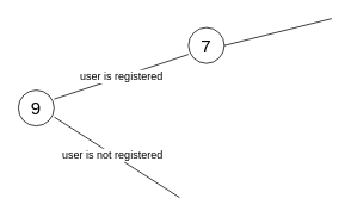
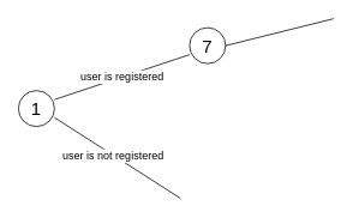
  <mxCell id="0" />
  <mxCell id="1" parent="0" />
- <mxCell id="2" value="9" style="ellipse;whiteSpace=wrap;html=1;aspect=fixed;fontSize=20;" vertex="1" parent="1"><mxGeometry x="20" y="100" width="40" height="40" as="geometry" /></mxCell>
+ <mxCell id="2" value="1" style="ellipse;whiteSpace=wrap;html=1;aspect=fixed;fontSize=20;" vertex="1" parent="1"><mxGeometry x="20" y="100" width="40" height="40" as="geometry" /></mxCell>
  <mxCell id="3" value="user is registered" style="endArrow=none;html=1;rounded=0;fontSize=12;" edge="1" parent="1"><mxGeometry width="50" height="50" relative="1" as="geometry"><mxPoint x="60" y="110" as="sourcePoint" /><mxPoint x="210" y="60" as="targetPoint" /></mxGeometry></mxCell>
  <mxCell id="4" value="user is not registered" style="endArrow=none;html=1;rounded=0;fontSize=12;" edge="1" parent="1"><mxGeometry x="-0.066" y="-1" width="50" height="50" relative="1" as="geometry"><mxPoint x="60" y="130" as="sourcePoint" /><mxPoint x="200" y="220" as="targetPoint" /><mxPoint as="offset" /></mxGeometry></mxCell>
  <mxCell id="5" value="7" style="ellipse;whiteSpace=wrap;html=1;aspect=fixed;fontStyle=0;fontSize=20;" vertex="1" parent="1"><mxGeometry x="210" y="30" width="40" height="40" as="geometry" /></mxCell>
  <mxCell id="6" value="" style="endArrow=none;html=1;rounded=0;exitX=1;exitY=0.5;exitDx=0;exitDy=0;" edge="1" parent="1" source="5"><mxGeometry width="50" height="50" relative="1" as="geometry"><mxPoint x="280" y="200" as="sourcePoint" /><mxPoint x="370" y="20" as="targetPoint" /></mxGeometry></mxCell>
